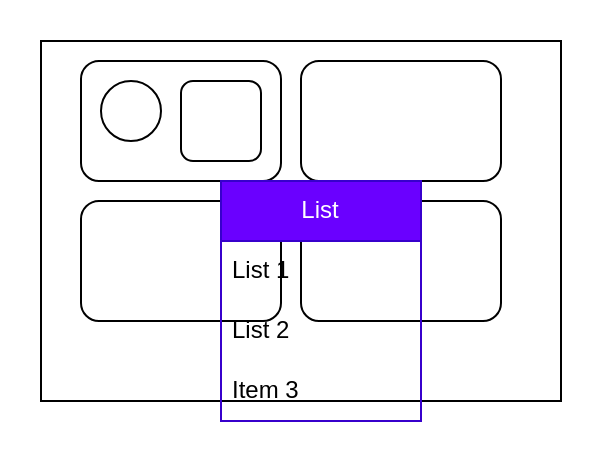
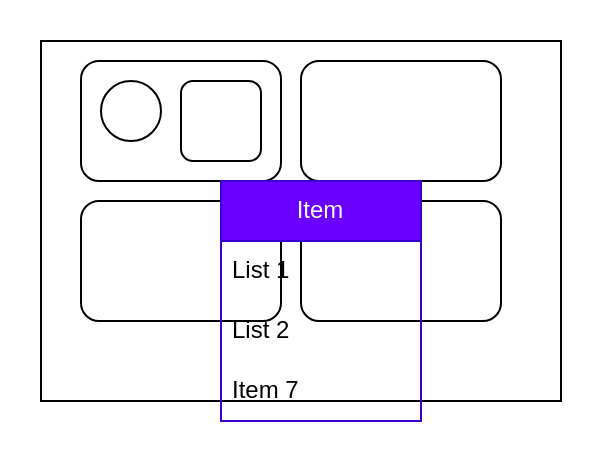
  <mxCell id="0" />
  <mxCell id="1" parent="0" />
  <mxCell id="2" value="" style="rounded=0;whiteSpace=wrap;html=1;" vertex="1" parent="1"><mxGeometry x="20" width="260" height="180" as="geometry" y="20" /></mxCell>
  <mxCell id="3" value="" style="rounded=1;whiteSpace=wrap;html=1;" vertex="1" parent="1"><mxGeometry x="40" y="30" width="100" height="60" as="geometry" /></mxCell>
  <mxCell id="4" value="" style="rounded=1;whiteSpace=wrap;html=1;" vertex="1" parent="1"><mxGeometry x="150" y="30" width="100" height="60" as="geometry" /></mxCell>
  <mxCell id="5" value="" style="rounded=1;whiteSpace=wrap;html=1;" vertex="1" parent="1"><mxGeometry x="150" y="100" width="100" height="60" as="geometry" /></mxCell>
  <mxCell id="6" value="" style="rounded=1;whiteSpace=wrap;html=1;" vertex="1" parent="1"><mxGeometry x="40" y="100" width="100" height="60" as="geometry" /></mxCell>
  <mxCell id="7" value="" style="ellipse;whiteSpace=wrap;html=1;aspect=fixed;" vertex="1" parent="1"><mxGeometry x="50" y="40" width="30" height="30" as="geometry" /></mxCell>
  <mxCell id="8" value="" style="rounded=1;whiteSpace=wrap;html=1;" vertex="1" parent="1"><mxGeometry x="90" y="40" width="40" height="40" as="geometry" /></mxCell>
- <mxCell id="9" value="List" style="swimlane;fontStyle=0;childLayout=stackLayout;horizontal=1;startSize=30;horizontalStack=0;resizeParent=1;resizeParentMax=0;resizeLast=0;collapsible=1;marginBottom=0;whiteSpace=wrap;html=1;fillColor=#6a00ff;fontColor=#ffffff;strokeColor=#3700CC;" vertex="1" parent="1"><mxGeometry x="110" y="90" width="100" height="120" as="geometry" /></mxCell>
+ <mxCell id="9" value="Item" style="swimlane;fontStyle=0;childLayout=stackLayout;horizontal=1;startSize=30;horizontalStack=0;resizeParent=1;resizeParentMax=0;resizeLast=0;collapsible=1;marginBottom=0;whiteSpace=wrap;html=1;fillColor=#6a00ff;fontColor=#ffffff;strokeColor=#3700CC;" vertex="1" parent="1"><mxGeometry x="110" y="90" width="100" height="120" as="geometry" /></mxCell>
  <mxCell id="10" value="List 1" style="text;strokeColor=none;fillColor=none;align=left;verticalAlign=middle;spacingLeft=4;spacingRight=4;overflow=hidden;points=[[0,0.5],[1,0.5]];portConstraint=eastwest;rotatable=0;whiteSpace=wrap;html=1;" vertex="1" parent="9"><mxGeometry y="30" width="100" height="30" as="geometry" /></mxCell>
  <mxCell id="11" value="List 2" style="text;strokeColor=none;fillColor=none;align=left;verticalAlign=middle;spacingLeft=4;spacingRight=4;overflow=hidden;points=[[0,0.5],[1,0.5]];portConstraint=eastwest;rotatable=0;whiteSpace=wrap;html=1;" vertex="1" parent="9"><mxGeometry y="60" width="100" height="30" as="geometry" /></mxCell>
- <mxCell id="12" value="Item 3" style="text;strokeColor=none;fillColor=none;align=left;verticalAlign=middle;spacingLeft=4;spacingRight=4;overflow=hidden;points=[[0,0.5],[1,0.5]];portConstraint=eastwest;rotatable=0;whiteSpace=wrap;html=1;" vertex="1" parent="9"><mxGeometry y="90" width="100" height="30" as="geometry" /></mxCell>
+ <mxCell id="12" value="Item 7" style="text;strokeColor=none;fillColor=none;align=left;verticalAlign=middle;spacingLeft=4;spacingRight=4;overflow=hidden;points=[[0,0.5],[1,0.5]];portConstraint=eastwest;rotatable=0;whiteSpace=wrap;html=1;" vertex="1" parent="9"><mxGeometry y="90" width="100" height="30" as="geometry" /></mxCell>
